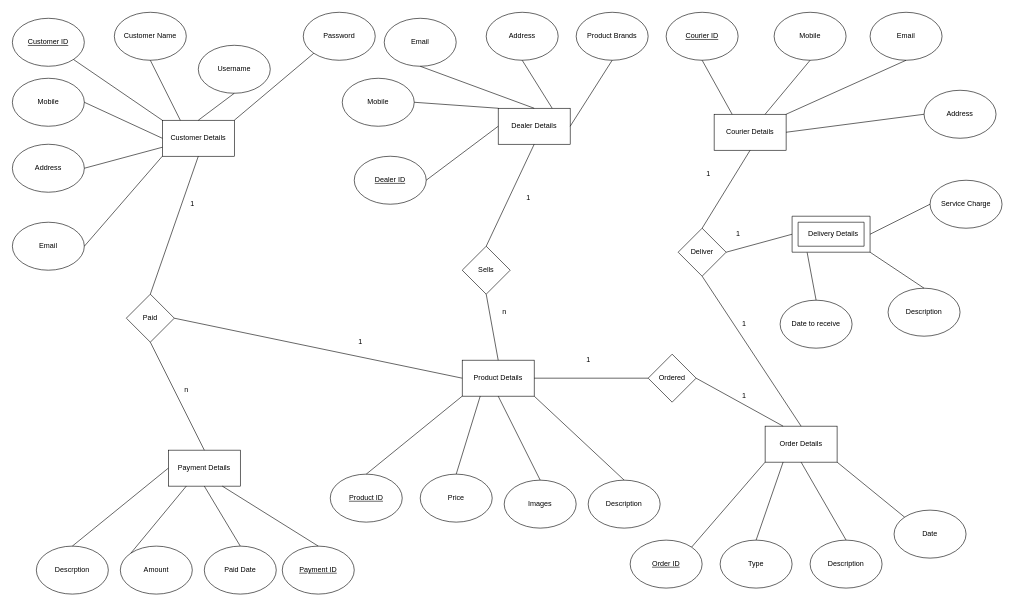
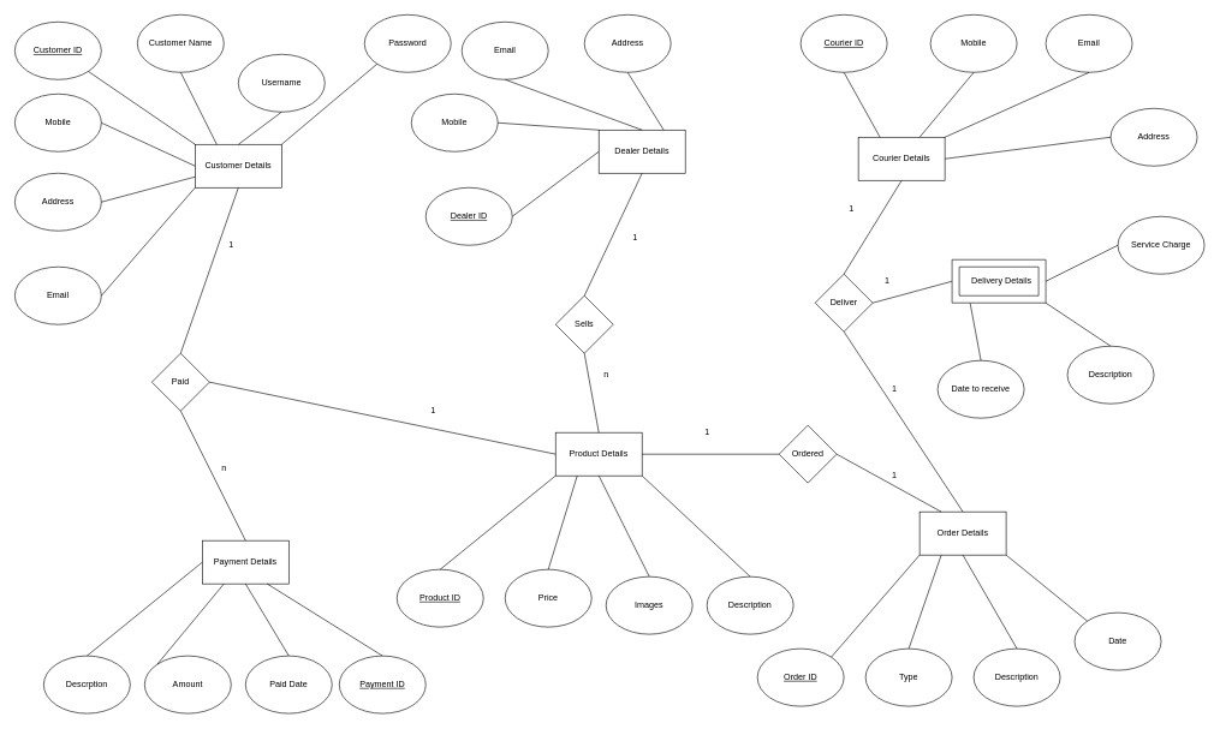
  <mxCell id="0" />
  <mxCell id="1" parent="0" />
  <mxCell id="2" value="Customer Details" style="rounded=0;whiteSpace=wrap;html=1;" parent="1" vertex="1"><mxGeometry x="270" y="200" width="120" height="60" as="geometry" /></mxCell>
  <mxCell id="3" value="Password" style="ellipse;whiteSpace=wrap;html=1;" parent="1" vertex="1"><mxGeometry x="505" y="20" width="120" height="80" as="geometry" /></mxCell>
  <mxCell id="4" value="Username" style="ellipse;whiteSpace=wrap;html=1;" parent="1" vertex="1"><mxGeometry x="330" y="75" width="120" height="80" as="geometry" /></mxCell>
  <mxCell id="5" value="Email" style="ellipse;whiteSpace=wrap;html=1;" parent="1" vertex="1"><mxGeometry x="20" y="370" width="120" height="80" as="geometry" /></mxCell>
  <mxCell id="6" value="Mobile" style="ellipse;whiteSpace=wrap;html=1;" parent="1" vertex="1"><mxGeometry x="20" y="130" width="120" height="80" as="geometry" /></mxCell>
  <mxCell id="7" value="Customer Name" style="ellipse;whiteSpace=wrap;html=1;" parent="1" vertex="1"><mxGeometry x="190" width="120" height="80" as="geometry" y="20" /></mxCell>
  <mxCell id="8" value="&lt;u&gt;Customer ID&lt;/u&gt;" style="ellipse;whiteSpace=wrap;html=1;" parent="1" vertex="1"><mxGeometry x="20" y="30" width="120" height="80" as="geometry" /></mxCell>
  <mxCell id="9" value="Address" style="ellipse;whiteSpace=wrap;html=1;" parent="1" vertex="1"><mxGeometry x="20" y="240" width="120" height="80" as="geometry" /></mxCell>
  <mxCell id="10" value="" style="endArrow=none;html=1;rounded=0;entryX=0.5;entryY=1;entryDx=0;entryDy=0;exitX=0.25;exitY=0;exitDx=0;exitDy=0;" parent="1" source="2" target="7" edge="1"><mxGeometry width="50" height="50" relative="1" as="geometry"><mxPoint x="410" y="330" as="sourcePoint" /><mxPoint x="460" y="280" as="targetPoint" /></mxGeometry></mxCell>
  <mxCell id="11" value="" style="endArrow=none;html=1;rounded=0;entryX=0.5;entryY=1;entryDx=0;entryDy=0;exitX=0.5;exitY=0;exitDx=0;exitDy=0;" parent="1" source="2" target="4" edge="1"><mxGeometry width="50" height="50" relative="1" as="geometry"><mxPoint x="420" y="340" as="sourcePoint" /><mxPoint x="470" y="290" as="targetPoint" /></mxGeometry></mxCell>
  <mxCell id="12" value="" style="endArrow=none;html=1;rounded=0;entryX=0;entryY=1;entryDx=0;entryDy=0;exitX=1;exitY=0;exitDx=0;exitDy=0;" parent="1" source="2" target="3" edge="1"><mxGeometry width="50" height="50" relative="1" as="geometry"><mxPoint x="430" y="350" as="sourcePoint" /><mxPoint x="480" y="300" as="targetPoint" /></mxGeometry></mxCell>
  <mxCell id="13" value="" style="endArrow=none;html=1;rounded=0;exitX=0;exitY=0;exitDx=0;exitDy=0;" parent="1" source="2" target="8" edge="1"><mxGeometry width="50" height="50" relative="1" as="geometry"><mxPoint x="440" y="360" as="sourcePoint" /><mxPoint x="490" y="310" as="targetPoint" /></mxGeometry></mxCell>
  <mxCell id="14" value="" style="endArrow=none;html=1;rounded=0;exitX=1;exitY=0.5;exitDx=0;exitDy=0;entryX=0;entryY=0.5;entryDx=0;entryDy=0;" parent="1" source="6" target="2" edge="1"><mxGeometry width="50" height="50" relative="1" as="geometry"><mxPoint x="450" y="370" as="sourcePoint" /><mxPoint x="500" y="320" as="targetPoint" /></mxGeometry></mxCell>
  <mxCell id="15" value="" style="endArrow=none;html=1;rounded=0;exitX=1;exitY=0.5;exitDx=0;exitDy=0;entryX=0;entryY=0.75;entryDx=0;entryDy=0;" parent="1" source="9" target="2" edge="1"><mxGeometry width="50" height="50" relative="1" as="geometry"><mxPoint x="460" y="380" as="sourcePoint" /><mxPoint x="510" y="330" as="targetPoint" /></mxGeometry></mxCell>
  <mxCell id="16" value="" style="endArrow=none;html=1;rounded=0;entryX=0;entryY=1;entryDx=0;entryDy=0;exitX=1;exitY=0.5;exitDx=0;exitDy=0;" parent="1" source="5" target="2" edge="1"><mxGeometry width="50" height="50" relative="1" as="geometry"><mxPoint x="470" y="390" as="sourcePoint" /><mxPoint x="520" y="340" as="targetPoint" /></mxGeometry></mxCell>
  <mxCell id="17" value="Dealer Details" style="rounded=0;whiteSpace=wrap;html=1;" parent="1" vertex="1"><mxGeometry x="830" y="180" width="120" height="60" as="geometry" /></mxCell>
  <mxCell id="18" value="&lt;u&gt;Dealer ID&lt;/u&gt;" style="ellipse;whiteSpace=wrap;html=1;" parent="1" vertex="1"><mxGeometry x="590" y="260" width="120" height="80" as="geometry" /></mxCell>
- <mxCell id="19" value="Product Brands" style="ellipse;whiteSpace=wrap;html=1;" parent="1" vertex="1"><mxGeometry x="960" width="120" height="80" as="geometry" y="20" /></mxCell>
  <mxCell id="20" value="Address" style="ellipse;whiteSpace=wrap;html=1;" parent="1" vertex="1"><mxGeometry x="810" width="120" height="80" as="geometry" y="20" /></mxCell>
  <mxCell id="21" value="Email" style="ellipse;whiteSpace=wrap;html=1;" parent="1" vertex="1"><mxGeometry x="640" y="30" width="120" height="80" as="geometry" /></mxCell>
  <mxCell id="22" value="Mobile" style="ellipse;whiteSpace=wrap;html=1;" parent="1" vertex="1"><mxGeometry x="570" y="130" width="120" height="80" as="geometry" /></mxCell>
  <mxCell id="23" value="" style="endArrow=none;html=1;rounded=0;exitX=1;exitY=0.5;exitDx=0;exitDy=0;entryX=0;entryY=0.5;entryDx=0;entryDy=0;" parent="1" source="18" target="17" edge="1"><mxGeometry width="50" height="50" relative="1" as="geometry"><mxPoint x="760" y="300" as="sourcePoint" /><mxPoint x="810" y="250" as="targetPoint" /></mxGeometry></mxCell>
  <mxCell id="24" value="" style="endArrow=none;html=1;rounded=0;entryX=1;entryY=0.5;entryDx=0;entryDy=0;exitX=0;exitY=0;exitDx=0;exitDy=0;" parent="1" source="17" target="22" edge="1"><mxGeometry width="50" height="50" relative="1" as="geometry"><mxPoint x="770" y="310" as="sourcePoint" /><mxPoint x="820" y="260" as="targetPoint" /></mxGeometry></mxCell>
  <mxCell id="25" value="" style="endArrow=none;html=1;rounded=0;entryX=0.5;entryY=1;entryDx=0;entryDy=0;exitX=0.5;exitY=0;exitDx=0;exitDy=0;" parent="1" source="17" target="21" edge="1"><mxGeometry width="50" height="50" relative="1" as="geometry"><mxPoint x="780" y="320" as="sourcePoint" /><mxPoint x="830" y="270" as="targetPoint" /></mxGeometry></mxCell>
  <mxCell id="26" value="" style="endArrow=none;html=1;rounded=0;entryX=0.5;entryY=1;entryDx=0;entryDy=0;exitX=0.75;exitY=0;exitDx=0;exitDy=0;" parent="1" source="17" target="20" edge="1"><mxGeometry width="50" height="50" relative="1" as="geometry"><mxPoint x="790" y="330" as="sourcePoint" /><mxPoint x="840" y="280" as="targetPoint" /></mxGeometry></mxCell>
- <mxCell id="27" value="" style="endArrow=none;html=1;rounded=0;entryX=0.5;entryY=1;entryDx=0;entryDy=0;exitX=1;exitY=0.5;exitDx=0;exitDy=0;" parent="1" source="17" target="19" edge="1"><mxGeometry width="50" height="50" relative="1" as="geometry"><mxPoint x="800" y="340" as="sourcePoint" /><mxPoint y="290" as="targetPoint" x="850" /></mxGeometry></mxCell>
  <mxCell id="28" value="Courier Details" style="rounded=0;whiteSpace=wrap;html=1;" parent="1" vertex="1"><mxGeometry x="1190" y="190" width="120" height="60" as="geometry" /></mxCell>
  <mxCell id="29" value="Address" style="ellipse;whiteSpace=wrap;html=1;" parent="1" vertex="1"><mxGeometry x="1540" y="150" width="120" height="80" as="geometry" /></mxCell>
  <mxCell id="30" value="Email" style="ellipse;whiteSpace=wrap;html=1;" parent="1" vertex="1"><mxGeometry x="1450" width="120" height="80" as="geometry" y="20" /></mxCell>
  <mxCell id="31" value="&lt;u&gt;Courier ID&lt;/u&gt;" style="ellipse;whiteSpace=wrap;html=1;" parent="1" vertex="1"><mxGeometry x="1110" width="120" height="80" as="geometry" y="20" /></mxCell>
  <mxCell id="32" value="Mobile" style="ellipse;whiteSpace=wrap;html=1;" parent="1" vertex="1"><mxGeometry x="1290" width="120" height="80" as="geometry" y="20" /></mxCell>
  <mxCell id="33" value="" style="endArrow=none;html=1;rounded=0;entryX=0.5;entryY=1;entryDx=0;entryDy=0;exitX=0.25;exitY=0;exitDx=0;exitDy=0;" parent="1" source="28" target="31" edge="1"><mxGeometry width="50" height="50" relative="1" as="geometry"><mxPoint x="1200" y="300" as="sourcePoint" /><mxPoint x="1250" y="250" as="targetPoint" /></mxGeometry></mxCell>
  <mxCell id="34" value="" style="endArrow=none;html=1;rounded=0;entryX=0.5;entryY=1;entryDx=0;entryDy=0;" parent="1" source="28" target="32" edge="1"><mxGeometry width="50" height="50" relative="1" as="geometry"><mxPoint x="1210" y="310" as="sourcePoint" /><mxPoint x="1260" y="260" as="targetPoint" /></mxGeometry></mxCell>
  <mxCell id="35" value="" style="endArrow=none;html=1;rounded=0;entryX=0.5;entryY=1;entryDx=0;entryDy=0;exitX=1;exitY=0;exitDx=0;exitDy=0;" parent="1" source="28" target="30" edge="1"><mxGeometry width="50" height="50" relative="1" as="geometry"><mxPoint x="1220" y="320" as="sourcePoint" /><mxPoint x="1270" y="270" as="targetPoint" /></mxGeometry></mxCell>
  <mxCell id="36" value="" style="endArrow=none;html=1;rounded=0;entryX=0;entryY=0.5;entryDx=0;entryDy=0;exitX=1;exitY=0.5;exitDx=0;exitDy=0;" parent="1" source="28" target="29" edge="1"><mxGeometry width="50" height="50" relative="1" as="geometry"><mxPoint x="1230" y="330" as="sourcePoint" /><mxPoint x="1280" y="280" as="targetPoint" /></mxGeometry></mxCell>
  <mxCell id="37" value="Service Charge" style="ellipse;whiteSpace=wrap;html=1;" parent="1" vertex="1"><mxGeometry x="1550" y="300" width="120" height="80" as="geometry" /></mxCell>
  <mxCell id="38" value="Description" style="ellipse;whiteSpace=wrap;html=1;" parent="1" vertex="1"><mxGeometry x="1480" y="480" width="120" height="80" as="geometry" /></mxCell>
  <mxCell id="39" value="Date to receive" style="ellipse;whiteSpace=wrap;html=1;" parent="1" vertex="1"><mxGeometry x="1300" y="500" width="120" height="80" as="geometry" /></mxCell>
  <mxCell id="40" value="" style="endArrow=none;html=1;rounded=0;entryX=0;entryY=0.5;entryDx=0;entryDy=0;exitX=1;exitY=0.5;exitDx=0;exitDy=0;exitPerimeter=0;" parent="1" source="84" target="37" edge="1"><mxGeometry width="50" height="50" relative="1" as="geometry"><mxPoint x="1450" y="400" as="sourcePoint" /><mxPoint x="1540" y="350" as="targetPoint" /></mxGeometry></mxCell>
  <mxCell id="41" value="" style="endArrow=none;html=1;rounded=0;exitX=0.5;exitY=0;exitDx=0;exitDy=0;entryX=0;entryY=0;entryDx=25;entryDy=60;entryPerimeter=0;" parent="1" source="39" target="84" edge="1"><mxGeometry width="50" height="50" relative="1" as="geometry"><mxPoint x="1520" y="430" as="sourcePoint" /><mxPoint x="1360" y="430" as="targetPoint" /></mxGeometry></mxCell>
  <mxCell id="42" value="" style="endArrow=none;html=1;rounded=0;exitX=0.5;exitY=0;exitDx=0;exitDy=0;entryX=1;entryY=1;entryDx=0;entryDy=0;entryPerimeter=0;" parent="1" source="38" target="84" edge="1"><mxGeometry width="50" height="50" relative="1" as="geometry"><mxPoint x="1530" y="440" as="sourcePoint" /><mxPoint x="1450" y="430" as="targetPoint" /></mxGeometry></mxCell>
  <mxCell id="43" value="Order Details" style="rounded=0;whiteSpace=wrap;html=1;" parent="1" vertex="1"><mxGeometry x="1275" y="710" width="120" height="60" as="geometry" /></mxCell>
  <mxCell id="44" value="&lt;u&gt;Order ID&lt;/u&gt;" style="ellipse;whiteSpace=wrap;html=1;" parent="1" vertex="1"><mxGeometry x="1050" y="900" width="120" height="80" as="geometry" /></mxCell>
  <mxCell id="45" value="Date" style="ellipse;whiteSpace=wrap;html=1;" parent="1" vertex="1"><mxGeometry x="1490" y="850" width="120" height="80" as="geometry" /></mxCell>
  <mxCell id="46" value="Description" style="ellipse;whiteSpace=wrap;html=1;" parent="1" vertex="1"><mxGeometry x="1350" y="900" width="120" height="80" as="geometry" /></mxCell>
  <mxCell id="47" value="Type" style="ellipse;whiteSpace=wrap;html=1;" parent="1" vertex="1"><mxGeometry x="1200" y="900" width="120" height="80" as="geometry" /></mxCell>
  <mxCell id="48" value="" style="endArrow=none;html=1;rounded=0;exitX=1;exitY=0;exitDx=0;exitDy=0;entryX=0;entryY=1;entryDx=0;entryDy=0;" parent="1" source="44" target="43" edge="1"><mxGeometry width="50" height="50" relative="1" as="geometry"><mxPoint x="1420" y="680" as="sourcePoint" /><mxPoint x="1470" y="630" as="targetPoint" /></mxGeometry></mxCell>
  <mxCell id="49" value="" style="endArrow=none;html=1;rounded=0;exitX=0.5;exitY=0;exitDx=0;exitDy=0;entryX=0.25;entryY=1;entryDx=0;entryDy=0;" parent="1" source="47" target="43" edge="1"><mxGeometry width="50" height="50" relative="1" as="geometry"><mxPoint x="1420" y="680" as="sourcePoint" /><mxPoint x="1320" y="780" as="targetPoint" /></mxGeometry></mxCell>
  <mxCell id="50" value="" style="endArrow=none;html=1;rounded=0;entryX=0.5;entryY=0;entryDx=0;entryDy=0;exitX=0.5;exitY=1;exitDx=0;exitDy=0;" parent="1" source="43" target="46" edge="1"><mxGeometry width="50" height="50" relative="1" as="geometry"><mxPoint x="1420" y="680" as="sourcePoint" /><mxPoint x="1470" y="630" as="targetPoint" /></mxGeometry></mxCell>
  <mxCell id="51" value="" style="endArrow=none;html=1;rounded=0;entryX=0;entryY=0;entryDx=0;entryDy=0;exitX=1;exitY=1;exitDx=0;exitDy=0;" parent="1" source="43" target="45" edge="1"><mxGeometry width="50" height="50" relative="1" as="geometry"><mxPoint x="1420" y="680" as="sourcePoint" /><mxPoint x="1470" y="630" as="targetPoint" /></mxGeometry></mxCell>
  <mxCell id="52" value="Payment Details" style="rounded=0;whiteSpace=wrap;html=1;" parent="1" vertex="1"><mxGeometry x="280" y="750" width="120" height="60" as="geometry" /></mxCell>
  <mxCell id="53" value="Descrption" style="ellipse;whiteSpace=wrap;html=1;" parent="1" vertex="1"><mxGeometry x="60" y="910" width="120" height="80" as="geometry" /></mxCell>
  <mxCell id="54" value="Amount" style="ellipse;whiteSpace=wrap;html=1;" parent="1" vertex="1"><mxGeometry x="200" y="910" width="120" height="80" as="geometry" /></mxCell>
  <mxCell id="55" value="Paid Date" style="ellipse;whiteSpace=wrap;html=1;" parent="1" vertex="1"><mxGeometry x="340" y="910" width="120" height="80" as="geometry" /></mxCell>
  <mxCell id="56" value="&lt;u&gt;Payment ID&lt;/u&gt;" style="ellipse;whiteSpace=wrap;html=1;" parent="1" vertex="1"><mxGeometry x="470" y="910" width="120" height="80" as="geometry" /></mxCell>
  <mxCell id="57" value="" style="endArrow=none;html=1;rounded=0;entryX=0.5;entryY=0;entryDx=0;entryDy=0;exitX=0.75;exitY=1;exitDx=0;exitDy=0;" parent="1" source="52" target="56" edge="1"><mxGeometry width="50" height="50" relative="1" as="geometry"><mxPoint x="-380" y="610" as="sourcePoint" /><mxPoint x="-330" y="560" as="targetPoint" /></mxGeometry></mxCell>
  <mxCell id="58" value="" style="endArrow=none;html=1;rounded=0;entryX=0.5;entryY=0;entryDx=0;entryDy=0;exitX=0.5;exitY=1;exitDx=0;exitDy=0;" parent="1" source="52" target="55" edge="1"><mxGeometry width="50" height="50" relative="1" as="geometry"><mxPoint x="-370" y="620" as="sourcePoint" /><mxPoint x="-320" y="570" as="targetPoint" /></mxGeometry></mxCell>
  <mxCell id="59" value="" style="endArrow=none;html=1;rounded=0;entryX=0;entryY=0;entryDx=0;entryDy=0;exitX=0.25;exitY=1;exitDx=0;exitDy=0;" parent="1" source="52" target="54" edge="1"><mxGeometry width="50" height="50" relative="1" as="geometry"><mxPoint x="-360" y="630" as="sourcePoint" /><mxPoint x="-310" y="580" as="targetPoint" /></mxGeometry></mxCell>
  <mxCell id="60" value="" style="endArrow=none;html=1;rounded=0;entryX=0.5;entryY=0;entryDx=0;entryDy=0;exitX=0;exitY=0.5;exitDx=0;exitDy=0;" parent="1" source="52" target="53" edge="1"><mxGeometry width="50" height="50" relative="1" as="geometry"><mxPoint x="-350" y="640" as="sourcePoint" /><mxPoint x="-300" y="590" as="targetPoint" /></mxGeometry></mxCell>
  <mxCell id="61" value="Product Details" style="rounded=0;whiteSpace=wrap;html=1;" parent="1" vertex="1"><mxGeometry x="770" y="600" width="120" height="60" as="geometry" /></mxCell>
  <mxCell id="62" value="Images" style="ellipse;whiteSpace=wrap;html=1;" parent="1" vertex="1"><mxGeometry x="840" y="800" width="120" height="80" as="geometry" /></mxCell>
  <mxCell id="63" value="Description" style="ellipse;whiteSpace=wrap;html=1;" parent="1" vertex="1"><mxGeometry x="980" y="800" width="120" height="80" as="geometry" /></mxCell>
  <mxCell id="64" value="Price" style="ellipse;whiteSpace=wrap;html=1;" parent="1" vertex="1"><mxGeometry x="700" y="790" width="120" height="80" as="geometry" /></mxCell>
  <mxCell id="65" value="&lt;u&gt;Product ID&lt;/u&gt;" style="ellipse;whiteSpace=wrap;html=1;" parent="1" vertex="1"><mxGeometry x="550" y="790" width="120" height="80" as="geometry" /></mxCell>
  <mxCell id="66" value="" style="endArrow=none;html=1;rounded=0;entryX=0.5;entryY=0;entryDx=0;entryDy=0;exitX=0;exitY=1;exitDx=0;exitDy=0;" parent="1" source="61" target="65" edge="1"><mxGeometry width="50" height="50" relative="1" as="geometry"><mxPoint x="-55" y="540" as="sourcePoint" /><mxPoint x="-5" y="490" as="targetPoint" /></mxGeometry></mxCell>
  <mxCell id="67" value="" style="endArrow=none;html=1;rounded=0;entryX=0.5;entryY=0;entryDx=0;entryDy=0;exitX=0.25;exitY=1;exitDx=0;exitDy=0;" parent="1" source="61" target="64" edge="1"><mxGeometry width="50" height="50" relative="1" as="geometry"><mxPoint x="870" y="730" as="sourcePoint" /><mxPoint x="5" y="500" as="targetPoint" /></mxGeometry></mxCell>
  <mxCell id="68" value="" style="endArrow=none;html=1;rounded=0;entryX=0.5;entryY=0;entryDx=0;entryDy=0;exitX=1;exitY=1;exitDx=0;exitDy=0;" parent="1" source="61" target="63" edge="1"><mxGeometry width="50" height="50" relative="1" as="geometry"><mxPoint x="-35" y="560" as="sourcePoint" /><mxPoint x="15" y="510" as="targetPoint" /></mxGeometry></mxCell>
  <mxCell id="69" value="" style="endArrow=none;html=1;rounded=0;entryX=0.5;entryY=0;entryDx=0;entryDy=0;exitX=0.5;exitY=1;exitDx=0;exitDy=0;" parent="1" source="61" target="62" edge="1"><mxGeometry width="50" height="50" relative="1" as="geometry"><mxPoint x="-25" y="570" as="sourcePoint" /><mxPoint x="25" y="520" as="targetPoint" /></mxGeometry></mxCell>
  <mxCell id="70" value="Ordered" style="rhombus;whiteSpace=wrap;html=1;" parent="1" vertex="1"><mxGeometry x="1080" y="590" width="80" height="80" as="geometry" /></mxCell>
  <mxCell id="71" value="" style="endArrow=none;html=1;rounded=0;entryX=1;entryY=0.5;entryDx=0;entryDy=0;exitX=0;exitY=0.5;exitDx=0;exitDy=0;" parent="1" source="70" target="61" edge="1"><mxGeometry width="50" height="50" relative="1" as="geometry"><mxPoint x="1640" y="570" as="sourcePoint" /><mxPoint x="1260" y="450" as="targetPoint" /></mxGeometry></mxCell>
  <mxCell id="72" value="" style="endArrow=none;html=1;rounded=0;entryX=0.25;entryY=0;entryDx=0;entryDy=0;exitX=1;exitY=0.5;exitDx=0;exitDy=0;" parent="1" source="70" target="43" edge="1"><mxGeometry width="50" height="50" relative="1" as="geometry"><mxPoint x="1810" y="550" as="sourcePoint" /><mxPoint x="1800" y="630" as="targetPoint" /></mxGeometry></mxCell>
  <mxCell id="73" value="Paid" style="rhombus;whiteSpace=wrap;html=1;" parent="1" vertex="1"><mxGeometry x="210" y="490" width="80" height="80" as="geometry" /></mxCell>
  <mxCell id="74" value="" style="endArrow=none;html=1;rounded=0;entryX=1;entryY=0.5;entryDx=0;entryDy=0;exitX=0;exitY=0.5;exitDx=0;exitDy=0;" parent="1" source="61" target="73" edge="1"><mxGeometry width="50" height="50" relative="1" as="geometry"><mxPoint x="1210" y="630" as="sourcePoint" /><mxPoint x="1260" y="580" as="targetPoint" /></mxGeometry></mxCell>
  <mxCell id="75" value="" style="endArrow=none;html=1;rounded=0;entryX=0.5;entryY=1;entryDx=0;entryDy=0;exitX=0.5;exitY=0;exitDx=0;exitDy=0;" parent="1" source="52" target="73" edge="1"><mxGeometry width="50" height="50" relative="1" as="geometry"><mxPoint x="1210" y="630" as="sourcePoint" /><mxPoint x="1260" y="580" as="targetPoint" /></mxGeometry></mxCell>
  <mxCell id="76" value="" style="endArrow=none;html=1;rounded=0;exitX=0.5;exitY=1;exitDx=0;exitDy=0;entryX=0.5;entryY=0;entryDx=0;entryDy=0;" parent="1" source="2" target="73" edge="1"><mxGeometry width="50" height="50" relative="1" as="geometry"><mxPoint x="830" y="500" as="sourcePoint" /><mxPoint x="880" y="450" as="targetPoint" /></mxGeometry></mxCell>
  <mxCell id="77" value="Deliver" style="rhombus;whiteSpace=wrap;html=1;" parent="1" vertex="1"><mxGeometry x="1130" y="380" width="80" height="80" as="geometry" /></mxCell>
  <mxCell id="78" value="" style="endArrow=none;html=1;rounded=0;entryX=0.5;entryY=1;entryDx=0;entryDy=0;exitX=0.5;exitY=0;exitDx=0;exitDy=0;" parent="1" source="43" target="77" edge="1"><mxGeometry width="50" height="50" relative="1" as="geometry"><mxPoint x="1150" y="480" as="sourcePoint" /><mxPoint x="1200" y="430" as="targetPoint" /></mxGeometry></mxCell>
  <mxCell id="79" value="" style="endArrow=none;html=1;rounded=0;entryX=0.5;entryY=1;entryDx=0;entryDy=0;exitX=0.5;exitY=0;exitDx=0;exitDy=0;" parent="1" source="77" target="28" edge="1"><mxGeometry width="50" height="50" relative="1" as="geometry"><mxPoint x="1150" y="480" as="sourcePoint" /><mxPoint x="1200" y="430" as="targetPoint" /></mxGeometry></mxCell>
  <mxCell id="80" value="" style="endArrow=none;html=1;rounded=0;entryX=0;entryY=0.5;entryDx=0;entryDy=0;exitX=1;exitY=0.5;exitDx=0;exitDy=0;entryPerimeter=0;" parent="1" source="77" target="84" edge="1"><mxGeometry width="50" height="50" relative="1" as="geometry"><mxPoint x="3010" y="200" as="sourcePoint" /><mxPoint x="1330" y="400" as="targetPoint" /></mxGeometry></mxCell>
  <mxCell id="81" value="Sells" style="rhombus;whiteSpace=wrap;html=1;" parent="1" vertex="1"><mxGeometry x="770" y="410" width="80" height="80" as="geometry" /></mxCell>
  <mxCell id="82" value="" style="endArrow=none;html=1;rounded=0;entryX=0.5;entryY=1;entryDx=0;entryDy=0;exitX=0.5;exitY=0;exitDx=0;exitDy=0;" parent="1" source="81" target="17" edge="1"><mxGeometry width="50" height="50" relative="1" as="geometry"><mxPoint x="1150" y="480" as="sourcePoint" /><mxPoint x="1200" y="430" as="targetPoint" /></mxGeometry></mxCell>
  <mxCell id="83" value="" style="endArrow=none;html=1;rounded=0;entryX=0.5;entryY=0;entryDx=0;entryDy=0;exitX=0.5;exitY=1;exitDx=0;exitDy=0;" parent="1" source="81" target="61" edge="1"><mxGeometry width="50" height="50" relative="1" as="geometry"><mxPoint x="765" y="500" as="sourcePoint" /><mxPoint x="815" y="450" as="targetPoint" /></mxGeometry></mxCell>
  <mxCell id="84" value="" style="verticalLabelPosition=bottom;verticalAlign=top;html=1;shape=mxgraph.basic.frame;dx=10;" parent="1" vertex="1"><mxGeometry x="1320" y="360" width="130" height="60" as="geometry" /></mxCell>
  <mxCell id="85" value="Delivery Details&amp;nbsp;" style="text;html=1;align=center;verticalAlign=middle;resizable=0;points=[];autosize=1;strokeColor=none;fillColor=none;" parent="1" vertex="1"><mxGeometry x="1335" y="375" width="110" height="30" as="geometry" /></mxCell>
  <mxCell id="86" value="1" style="text;html=1;align=center;verticalAlign=middle;resizable=0;points=[];autosize=1;strokeColor=none;fillColor=none;" vertex="1" parent="1"><mxGeometry x="865" y="315" width="30" height="30" as="geometry" /></mxCell>
  <mxCell id="87" value="n" style="text;html=1;align=center;verticalAlign=middle;resizable=0;points=[];autosize=1;strokeColor=none;fillColor=none;" vertex="1" parent="1"><mxGeometry x="825" y="505" width="30" height="30" as="geometry" /></mxCell>
  <mxCell id="88" value="n" style="text;html=1;align=center;verticalAlign=middle;resizable=0;points=[];autosize=1;strokeColor=none;fillColor=none;" vertex="1" parent="1"><mxGeometry x="295" y="635" width="30" height="30" as="geometry" /></mxCell>
  <mxCell id="89" value="1" style="text;html=1;align=center;verticalAlign=middle;resizable=0;points=[];autosize=1;strokeColor=none;fillColor=none;" vertex="1" parent="1"><mxGeometry x="305" y="325" width="30" height="30" as="geometry" /></mxCell>
  <mxCell id="90" value="1" style="text;html=1;align=center;verticalAlign=middle;resizable=0;points=[];autosize=1;strokeColor=none;fillColor=none;" vertex="1" parent="1"><mxGeometry x="585" y="555" width="30" height="30" as="geometry" /></mxCell>
  <mxCell id="91" value="1" style="text;html=1;align=center;verticalAlign=middle;resizable=0;points=[];autosize=1;strokeColor=none;fillColor=none;" vertex="1" parent="1"><mxGeometry x="965" y="585" width="30" height="30" as="geometry" /></mxCell>
  <mxCell id="92" value="1" style="text;html=1;align=center;verticalAlign=middle;resizable=0;points=[];autosize=1;strokeColor=none;fillColor=none;" vertex="1" parent="1"><mxGeometry x="1225" y="645" width="30" height="30" as="geometry" /></mxCell>
  <mxCell id="93" value="1" style="text;html=1;align=center;verticalAlign=middle;resizable=0;points=[];autosize=1;strokeColor=none;fillColor=none;" vertex="1" parent="1"><mxGeometry x="1225" y="525" width="30" height="30" as="geometry" /></mxCell>
  <mxCell id="94" value="1" style="text;html=1;align=center;verticalAlign=middle;resizable=0;points=[];autosize=1;strokeColor=none;fillColor=none;" vertex="1" parent="1"><mxGeometry x="1215" y="375" width="30" height="30" as="geometry" /></mxCell>
  <mxCell id="95" value="1" style="text;html=1;align=center;verticalAlign=middle;resizable=0;points=[];autosize=1;strokeColor=none;fillColor=none;" vertex="1" parent="1"><mxGeometry x="1165" y="275" width="30" height="30" as="geometry" /></mxCell>
